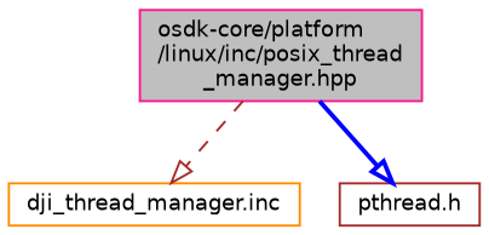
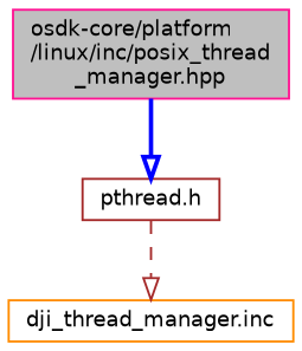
  digraph {
    node [fillcolor=white fontname=Helvetica fontsize=10 shape=record style=filled]
    edge [arrowhead=onormal fontname=Helvetica fontsize=10 labelfontname=Helvetica labelfontsize=10]
    n1 [color=deeppink fillcolor=grey75 fontcolor=black height=0.2 label="osdk-core/platform\l/linux/inc/posix_thread\l_manager.hpp" width=0.4]
    n2 [color=darkorange height=0.2 label="dji_thread_manager.inc" width=0.4]
    n3 [color=brown height=0.2 label="pthread.h" width=0.4]
-   n1 -> n2 [color=brown style=dashed]
+   n3 -> n2 [color=brown style=dashed]
    n1 -> n3 [color=blue style=bold]
  }
